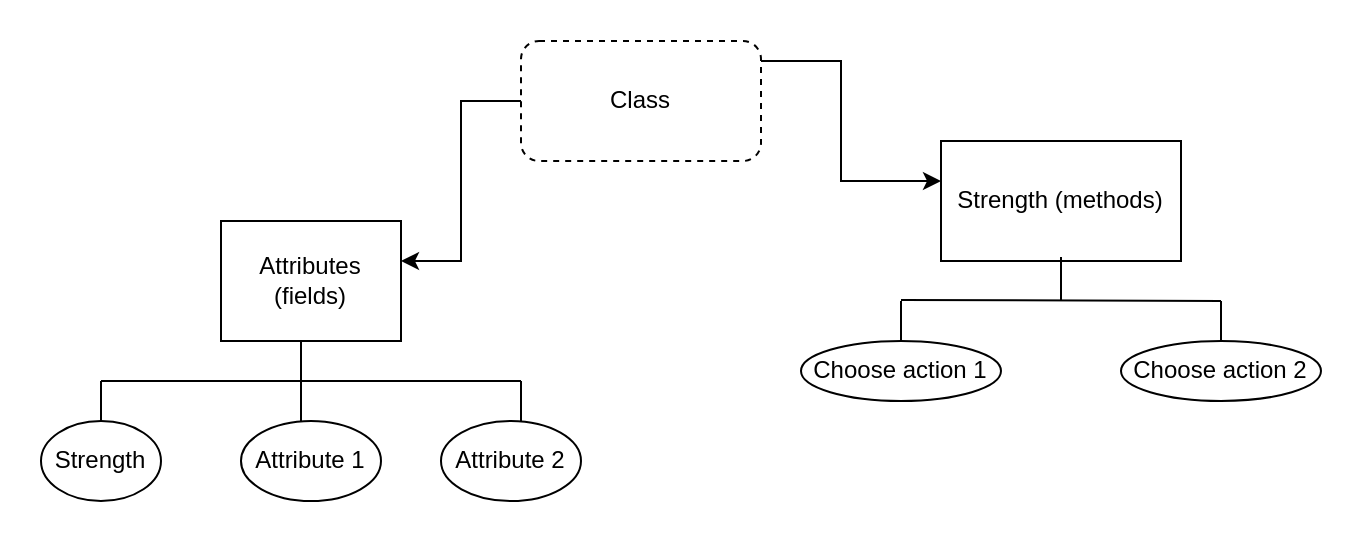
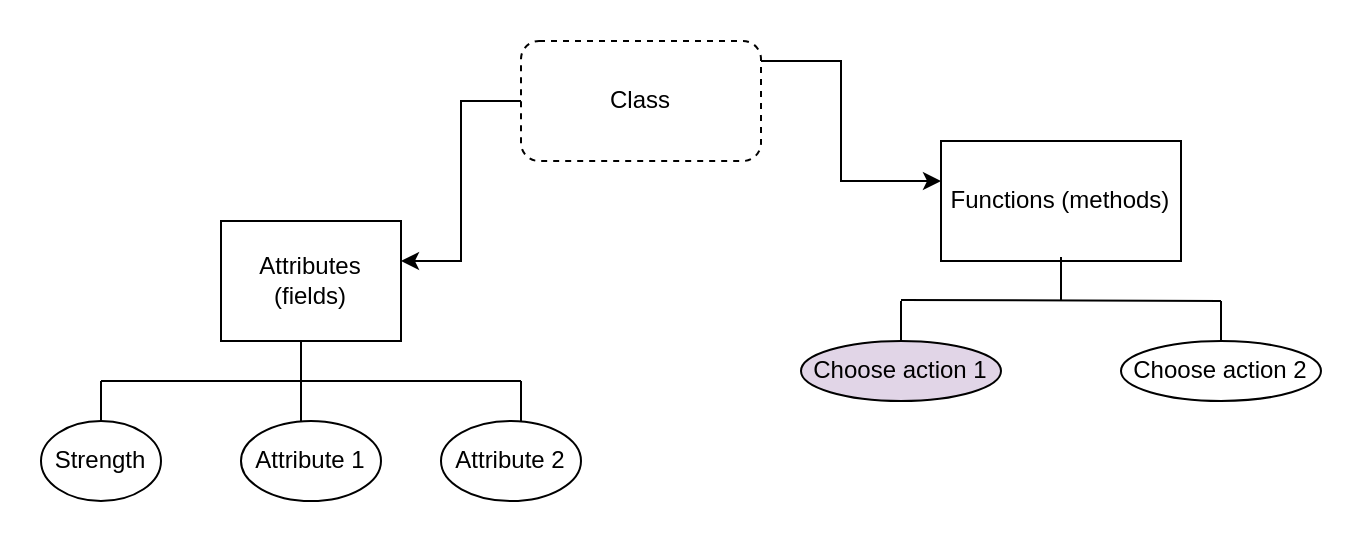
  <mxCell id="0" />
  <mxCell id="1" parent="0" />
  <mxCell id="2" value="" style="edgeStyle=elbowEdgeStyle;rounded=0;orthogonalLoop=1;jettySize=auto;html=1;" edge="1" parent="1" source="4"><mxGeometry relative="1" as="geometry"><mxPoint x="200" y="130" as="targetPoint" /><Array as="points"><mxPoint x="230" y="50" /><mxPoint x="230" y="80" /><mxPoint x="250" y="30" /></Array></mxGeometry></mxCell>
  <mxCell id="3" value="" style="edgeStyle=orthogonalEdgeStyle;rounded=0;orthogonalLoop=1;jettySize=auto;html=1;" edge="1" parent="1" source="4"><mxGeometry relative="1" as="geometry"><mxPoint x="470" y="90" as="targetPoint" /><Array as="points"><mxPoint x="420" y="30" /><mxPoint x="420" y="90" /></Array></mxGeometry></mxCell>
  <mxCell id="4" value="Class" style="rounded=1;whiteSpace=wrap;html=1;dashed=1;" vertex="1" parent="1"><mxGeometry x="260" y="20" width="120" height="60" as="geometry" /></mxCell>
  <mxCell id="5" value="Attributes (fields)" style="rounded=0;whiteSpace=wrap;html=1;" vertex="1" parent="1"><mxGeometry x="110" y="110" width="90" height="60" as="geometry" /></mxCell>
- <mxCell id="6" value="Strength (methods)" style="rounded=0;whiteSpace=wrap;html=1;" vertex="1" parent="1"><mxGeometry x="470" y="70" width="120" height="60" as="geometry" /></mxCell>
+ <mxCell id="6" value="Functions (methods)" style="rounded=0;whiteSpace=wrap;html=1;" vertex="1" parent="1"><mxGeometry x="470" y="70" width="120" height="60" as="geometry" /></mxCell>
  <mxCell id="7" value="" style="endArrow=none;html=1;" edge="1" parent="1"><mxGeometry width="50" height="50" relative="1" as="geometry"><mxPoint x="150" y="190" as="sourcePoint" /><mxPoint x="150" y="170" as="targetPoint" /></mxGeometry></mxCell>
  <mxCell id="8" value="" style="endArrow=none;html=1;" edge="1" parent="1"><mxGeometry width="50" height="50" relative="1" as="geometry"><mxPoint x="50" y="190" as="sourcePoint" /><mxPoint x="260" y="190" as="targetPoint" /></mxGeometry></mxCell>
  <mxCell id="9" value="" style="endArrow=none;html=1;" edge="1" parent="1"><mxGeometry width="50" height="50" relative="1" as="geometry"><mxPoint x="50" y="210" as="sourcePoint" /><mxPoint x="50" y="190" as="targetPoint" /></mxGeometry></mxCell>
  <mxCell id="10" value="" style="endArrow=none;html=1;" edge="1" parent="1"><mxGeometry width="50" height="50" relative="1" as="geometry"><mxPoint x="150" y="210" as="sourcePoint" /><mxPoint x="150" y="190" as="targetPoint" /></mxGeometry></mxCell>
  <mxCell id="11" value="" style="endArrow=none;html=1;" edge="1" parent="1"><mxGeometry width="50" height="50" relative="1" as="geometry"><mxPoint x="260" y="210" as="sourcePoint" /><mxPoint x="260" y="190" as="targetPoint" /></mxGeometry></mxCell>
  <mxCell id="12" value="Strength" style="ellipse;whiteSpace=wrap;html=1;" vertex="1" parent="1"><mxGeometry x="20" y="210" width="60" height="40" as="geometry" /></mxCell>
  <mxCell id="13" value="Attribute 1" style="ellipse;whiteSpace=wrap;html=1;" vertex="1" parent="1"><mxGeometry x="120" y="210" width="70" height="40" as="geometry" /></mxCell>
  <mxCell id="14" value="Attribute 2" style="ellipse;whiteSpace=wrap;html=1;" vertex="1" parent="1"><mxGeometry x="220" y="210" width="70" height="40" as="geometry" /></mxCell>
  <mxCell id="15" value="" style="endArrow=none;html=1;" edge="1" parent="1"><mxGeometry width="50" height="50" relative="1" as="geometry"><mxPoint x="530" y="150" as="sourcePoint" /><mxPoint x="530" y="128" as="targetPoint" /></mxGeometry></mxCell>
  <mxCell id="16" value="" style="endArrow=none;html=1;" edge="1" parent="1"><mxGeometry width="50" height="50" relative="1" as="geometry"><mxPoint x="450" y="149.5" as="sourcePoint" /><mxPoint x="610" y="150" as="targetPoint" /></mxGeometry></mxCell>
  <mxCell id="17" value="" style="endArrow=none;html=1;" edge="1" parent="1"><mxGeometry width="50" height="50" relative="1" as="geometry"><mxPoint x="450" y="170" as="sourcePoint" /><mxPoint x="450" y="150" as="targetPoint" /></mxGeometry></mxCell>
  <mxCell id="18" value="" style="endArrow=none;html=1;" edge="1" parent="1"><mxGeometry width="50" height="50" relative="1" as="geometry"><mxPoint x="610" y="170" as="sourcePoint" /><mxPoint x="610" y="150" as="targetPoint" /></mxGeometry></mxCell>
- <mxCell id="19" value="Choose action 1" style="ellipse;whiteSpace=wrap;html=1;" vertex="1" parent="1"><mxGeometry x="400" y="170" width="100" height="30" as="geometry" /></mxCell>
+ <mxCell id="19" value="Choose action 1" style="ellipse;whiteSpace=wrap;html=1;fillColor=#e1d5e7;" vertex="1" parent="1"><mxGeometry x="400" y="170" width="100" height="30" as="geometry" /></mxCell>
  <mxCell id="20" value="Choose action 2" style="ellipse;whiteSpace=wrap;html=1;" vertex="1" parent="1"><mxGeometry x="560" y="170" width="100" height="30" as="geometry" /></mxCell>
